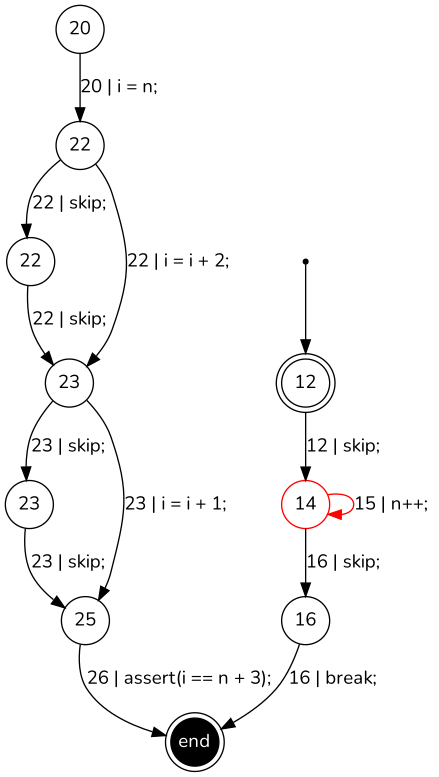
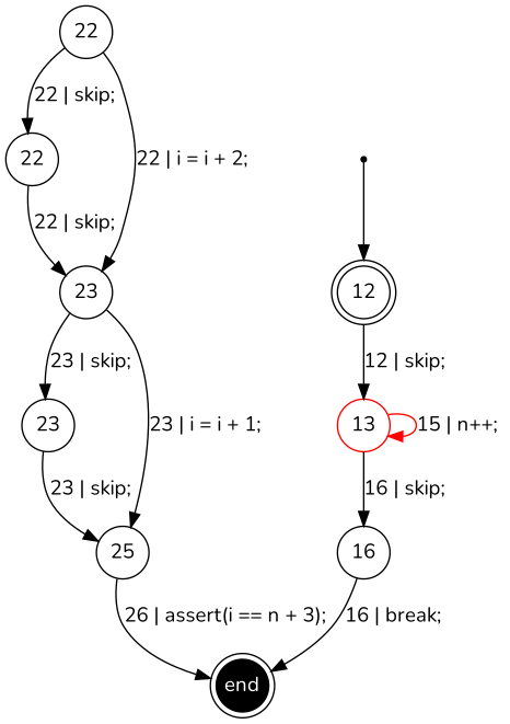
  digraph {
    fontname=Nunito
    rankdir=TB
    node [fixedsize=true fontname=Nunito shape=circle]
    edge [fontname=Nunito]
    n1 [label=12 shape=doublecircle]
-   n2 [color=red label=14]
+   n2 [color=red label=13]
    n3 [label=16]
    s93824994230640 [shape=point fixedsize=""]
    n5 [fillcolor=black fontcolor=white label=end shape=doublecircle style=filled]
-   n6 [label=20]
    n7 [label=22]
    n8 [label=22]
    n9 [label=23]
    n10 [label=23]
    n11 [label=25]
    n1 -> n2 [label="12 | skip; "]
    n2 -> n2 [color=red label="15 | n++; "]
    n2 -> n3 [label="16 | skip; "]
    n3 -> n5 [label="16 | break; "]
    s93824994230640 -> n1
-   n6 -> n7 [label="20 | i = n; "]
    n7 -> n8 [label="22 | skip; "]
    n7 -> n9 [label="22 | i = i + 2; "]
    n8 -> n9 [label="22 | skip; "]
    n9 -> n10 [label="23 | skip; "]
    n9 -> n11 [label="23 | i = i + 1; "]
    n10 -> n11 [label="23 | skip; "]
    n11 -> n5 [label="26 | assert(i == n + 3); "]
  }
